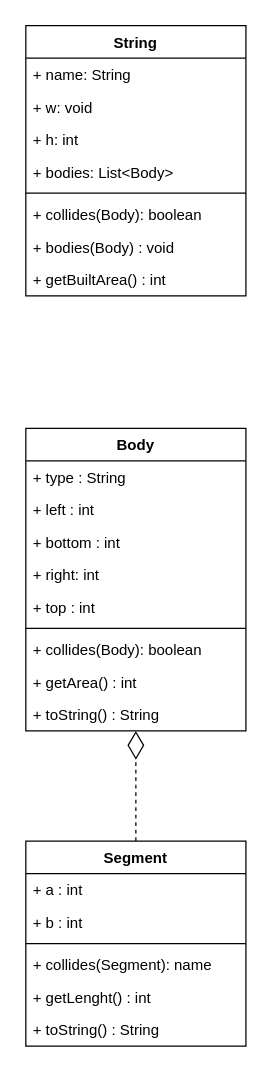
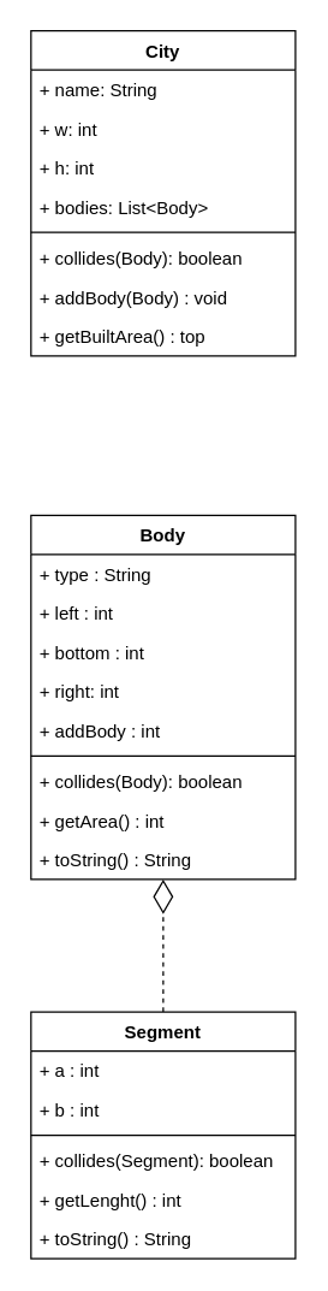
  <mxCell id="0" />
  <mxCell id="1" parent="0" />
  <mxCell id="2" style="edgeStyle=orthogonalEdgeStyle;rounded=0;orthogonalLoop=1;jettySize=auto;html=1;endArrow=diamondThin;endFill=0;strokeColor=default;endSize=20;dashed=1;" edge="1" parent="1" source="3" target="10"><mxGeometry relative="1" as="geometry" /></mxCell>
  <mxCell id="3" value="Segment" style="swimlane;fontStyle=1;align=center;verticalAlign=top;childLayout=stackLayout;horizontal=1;startSize=26;horizontalStack=0;resizeParent=1;resizeParentMax=0;resizeLast=0;collapsible=1;marginBottom=0;" vertex="1" parent="1"><mxGeometry x="20" y="672" width="176" height="164" as="geometry" /></mxCell>
  <mxCell id="4" value="+ a : int" style="text;strokeColor=none;fillColor=none;align=left;verticalAlign=top;spacingLeft=4;spacingRight=4;overflow=hidden;rotatable=0;points=[[0,0.5],[1,0.5]];portConstraint=eastwest;" vertex="1" parent="3"><mxGeometry y="26" width="176" height="26" as="geometry" /></mxCell>
  <mxCell id="5" value="+ b : int" style="text;strokeColor=none;fillColor=none;align=left;verticalAlign=top;spacingLeft=4;spacingRight=4;overflow=hidden;rotatable=0;points=[[0,0.5],[1,0.5]];portConstraint=eastwest;" vertex="1" parent="3"><mxGeometry y="52" width="176" height="26" as="geometry" /></mxCell>
  <mxCell id="6" value="" style="line;strokeWidth=1;fillColor=none;align=left;verticalAlign=middle;spacingTop=-1;spacingLeft=3;spacingRight=3;rotatable=0;labelPosition=right;points=[];portConstraint=eastwest;" vertex="1" parent="3"><mxGeometry y="78" width="176" height="8" as="geometry" /></mxCell>
- <mxCell id="7" value="+ collides(Segment): name" style="text;strokeColor=none;fillColor=none;align=left;verticalAlign=top;spacingLeft=4;spacingRight=4;overflow=hidden;rotatable=0;points=[[0,0.5],[1,0.5]];portConstraint=eastwest;" vertex="1" parent="3"><mxGeometry y="86" width="176" height="26" as="geometry" /></mxCell>
+ <mxCell id="7" value="+ collides(Segment): boolean" style="text;strokeColor=none;fillColor=none;align=left;verticalAlign=top;spacingLeft=4;spacingRight=4;overflow=hidden;rotatable=0;points=[[0,0.5],[1,0.5]];portConstraint=eastwest;" vertex="1" parent="3"><mxGeometry y="86" width="176" height="26" as="geometry" /></mxCell>
  <mxCell id="8" value="+ getLenght() : int" style="text;strokeColor=none;fillColor=none;align=left;verticalAlign=top;spacingLeft=4;spacingRight=4;overflow=hidden;rotatable=0;points=[[0,0.5],[1,0.5]];portConstraint=eastwest;" vertex="1" parent="3"><mxGeometry y="112" width="176" height="26" as="geometry" /></mxCell>
  <mxCell id="9" value="+ toString() : String" style="text;strokeColor=none;fillColor=none;align=left;verticalAlign=top;spacingLeft=4;spacingRight=4;overflow=hidden;rotatable=0;points=[[0,0.5],[1,0.5]];portConstraint=eastwest;" vertex="1" parent="3"><mxGeometry y="138" width="176" height="26" as="geometry" /></mxCell>
  <mxCell id="10" value="Body" style="swimlane;fontStyle=1;align=center;verticalAlign=top;childLayout=stackLayout;horizontal=1;startSize=26;horizontalStack=0;resizeParent=1;resizeParentMax=0;resizeLast=0;collapsible=1;marginBottom=0;" vertex="1" parent="1"><mxGeometry x="20" y="342" width="176" height="242" as="geometry" /></mxCell>
  <mxCell id="11" value="+ type : String&#10;" style="text;strokeColor=none;fillColor=none;align=left;verticalAlign=top;spacingLeft=4;spacingRight=4;overflow=hidden;rotatable=0;points=[[0,0.5],[1,0.5]];portConstraint=eastwest;" vertex="1" parent="10"><mxGeometry y="26" width="176" height="26" as="geometry" /></mxCell>
  <mxCell id="12" value="+ left : int&#10;" style="text;strokeColor=none;fillColor=none;align=left;verticalAlign=top;spacingLeft=4;spacingRight=4;overflow=hidden;rotatable=0;points=[[0,0.5],[1,0.5]];portConstraint=eastwest;" vertex="1" parent="10"><mxGeometry y="52" width="176" height="26" as="geometry" /></mxCell>
  <mxCell id="13" value="+ bottom : int&#10;" style="text;strokeColor=none;fillColor=none;align=left;verticalAlign=top;spacingLeft=4;spacingRight=4;overflow=hidden;rotatable=0;points=[[0,0.5],[1,0.5]];portConstraint=eastwest;" vertex="1" parent="10"><mxGeometry y="78" width="176" height="26" as="geometry" /></mxCell>
  <mxCell id="14" value="+ right: int&#10;" style="text;strokeColor=none;fillColor=none;align=left;verticalAlign=top;spacingLeft=4;spacingRight=4;overflow=hidden;rotatable=0;points=[[0,0.5],[1,0.5]];portConstraint=eastwest;" vertex="1" parent="10"><mxGeometry y="104" width="176" height="26" as="geometry" /></mxCell>
- <mxCell id="15" value="+ top : int" style="text;strokeColor=none;fillColor=none;align=left;verticalAlign=top;spacingLeft=4;spacingRight=4;overflow=hidden;rotatable=0;points=[[0,0.5],[1,0.5]];portConstraint=eastwest;" vertex="1" parent="10"><mxGeometry y="130" width="176" height="26" as="geometry" /></mxCell>
+ <mxCell id="15" value="+ addBody : int" style="text;strokeColor=none;fillColor=none;align=left;verticalAlign=top;spacingLeft=4;spacingRight=4;overflow=hidden;rotatable=0;points=[[0,0.5],[1,0.5]];portConstraint=eastwest;" vertex="1" parent="10"><mxGeometry y="130" width="176" height="26" as="geometry" /></mxCell>
  <mxCell id="16" value="" style="line;strokeWidth=1;fillColor=none;align=left;verticalAlign=middle;spacingTop=-1;spacingLeft=3;spacingRight=3;rotatable=0;labelPosition=right;points=[];portConstraint=eastwest;" vertex="1" parent="10"><mxGeometry y="156" width="176" height="8" as="geometry" /></mxCell>
  <mxCell id="17" value="+ collides(Body): boolean" style="text;strokeColor=none;fillColor=none;align=left;verticalAlign=top;spacingLeft=4;spacingRight=4;overflow=hidden;rotatable=0;points=[[0,0.5],[1,0.5]];portConstraint=eastwest;" vertex="1" parent="10"><mxGeometry y="164" width="176" height="26" as="geometry" /></mxCell>
  <mxCell id="18" value="+ getArea() : int" style="text;strokeColor=none;fillColor=none;align=left;verticalAlign=top;spacingLeft=4;spacingRight=4;overflow=hidden;rotatable=0;points=[[0,0.5],[1,0.5]];portConstraint=eastwest;" vertex="1" parent="10"><mxGeometry y="190" width="176" height="26" as="geometry" /></mxCell>
  <mxCell id="19" value="+ toString() : String" style="text;strokeColor=none;fillColor=none;align=left;verticalAlign=top;spacingLeft=4;spacingRight=4;overflow=hidden;rotatable=0;points=[[0,0.5],[1,0.5]];portConstraint=eastwest;" vertex="1" parent="10"><mxGeometry y="216" width="176" height="26" as="geometry" /></mxCell>
- <mxCell id="20" value="String" style="swimlane;fontStyle=1;align=center;verticalAlign=top;childLayout=stackLayout;horizontal=1;startSize=26;horizontalStack=0;resizeParent=1;resizeParentMax=0;resizeLast=0;collapsible=1;marginBottom=0;" vertex="1" parent="1"><mxGeometry x="20" y="20" width="176" height="216" as="geometry" /></mxCell>
+ <mxCell id="20" value="City" style="swimlane;fontStyle=1;align=center;verticalAlign=top;childLayout=stackLayout;horizontal=1;startSize=26;horizontalStack=0;resizeParent=1;resizeParentMax=0;resizeLast=0;collapsible=1;marginBottom=0;" vertex="1" parent="1"><mxGeometry x="20" y="20" width="176" height="216" as="geometry" /></mxCell>
  <mxCell id="21" value="+ name: String&#10;" style="text;strokeColor=none;fillColor=none;align=left;verticalAlign=top;spacingLeft=4;spacingRight=4;overflow=hidden;rotatable=0;points=[[0,0.5],[1,0.5]];portConstraint=eastwest;" vertex="1" parent="20"><mxGeometry y="26" width="176" height="26" as="geometry" /></mxCell>
- <mxCell id="22" value="+ w: void&#10;" style="text;strokeColor=none;fillColor=none;align=left;verticalAlign=top;spacingLeft=4;spacingRight=4;overflow=hidden;rotatable=0;points=[[0,0.5],[1,0.5]];portConstraint=eastwest;" vertex="1" parent="20"><mxGeometry y="52" width="176" height="26" as="geometry" /></mxCell>
+ <mxCell id="22" value="+ w: int&#10;" style="text;strokeColor=none;fillColor=none;align=left;verticalAlign=top;spacingLeft=4;spacingRight=4;overflow=hidden;rotatable=0;points=[[0,0.5],[1,0.5]];portConstraint=eastwest;" vertex="1" parent="20"><mxGeometry y="52" width="176" height="26" as="geometry" /></mxCell>
  <mxCell id="23" value="+ h: int&#10;" style="text;strokeColor=none;fillColor=none;align=left;verticalAlign=top;spacingLeft=4;spacingRight=4;overflow=hidden;rotatable=0;points=[[0,0.5],[1,0.5]];portConstraint=eastwest;" vertex="1" parent="20"><mxGeometry y="78" width="176" height="26" as="geometry" /></mxCell>
  <mxCell id="24" value="+ bodies: List&lt;Body&gt;&#10;" style="text;strokeColor=none;fillColor=none;align=left;verticalAlign=top;spacingLeft=4;spacingRight=4;overflow=hidden;rotatable=0;points=[[0,0.5],[1,0.5]];portConstraint=eastwest;" vertex="1" parent="20"><mxGeometry y="104" width="176" height="26" as="geometry" /></mxCell>
  <mxCell id="25" value="" style="line;strokeWidth=1;fillColor=none;align=left;verticalAlign=middle;spacingTop=-1;spacingLeft=3;spacingRight=3;rotatable=0;labelPosition=right;points=[];portConstraint=eastwest;" vertex="1" parent="20"><mxGeometry y="130" width="176" height="8" as="geometry" /></mxCell>
  <mxCell id="26" value="+ collides(Body): boolean" style="text;strokeColor=none;fillColor=none;align=left;verticalAlign=top;spacingLeft=4;spacingRight=4;overflow=hidden;rotatable=0;points=[[0,0.5],[1,0.5]];portConstraint=eastwest;" vertex="1" parent="20"><mxGeometry y="138" width="176" height="26" as="geometry" /></mxCell>
- <mxCell id="27" value="+ bodies(Body) : void" style="text;strokeColor=none;fillColor=none;align=left;verticalAlign=top;spacingLeft=4;spacingRight=4;overflow=hidden;rotatable=0;points=[[0,0.5],[1,0.5]];portConstraint=eastwest;" vertex="1" parent="20"><mxGeometry y="164" width="176" height="26" as="geometry" /></mxCell>
- <mxCell id="28" value="+ getBuiltArea() : int" style="text;strokeColor=none;fillColor=none;align=left;verticalAlign=top;spacingLeft=4;spacingRight=4;overflow=hidden;rotatable=0;points=[[0,0.5],[1,0.5]];portConstraint=eastwest;" vertex="1" parent="20"><mxGeometry y="190" width="176" height="26" as="geometry" /></mxCell>
+ <mxCell id="27" value="+ addBody(Body) : void" style="text;strokeColor=none;fillColor=none;align=left;verticalAlign=top;spacingLeft=4;spacingRight=4;overflow=hidden;rotatable=0;points=[[0,0.5],[1,0.5]];portConstraint=eastwest;" vertex="1" parent="20"><mxGeometry y="164" width="176" height="26" as="geometry" /></mxCell>
+ <mxCell id="28" value="+ getBuiltArea() : top" style="text;strokeColor=none;fillColor=none;align=left;verticalAlign=top;spacingLeft=4;spacingRight=4;overflow=hidden;rotatable=0;points=[[0,0.5],[1,0.5]];portConstraint=eastwest;" vertex="1" parent="20"><mxGeometry y="190" width="176" height="26" as="geometry" /></mxCell>
